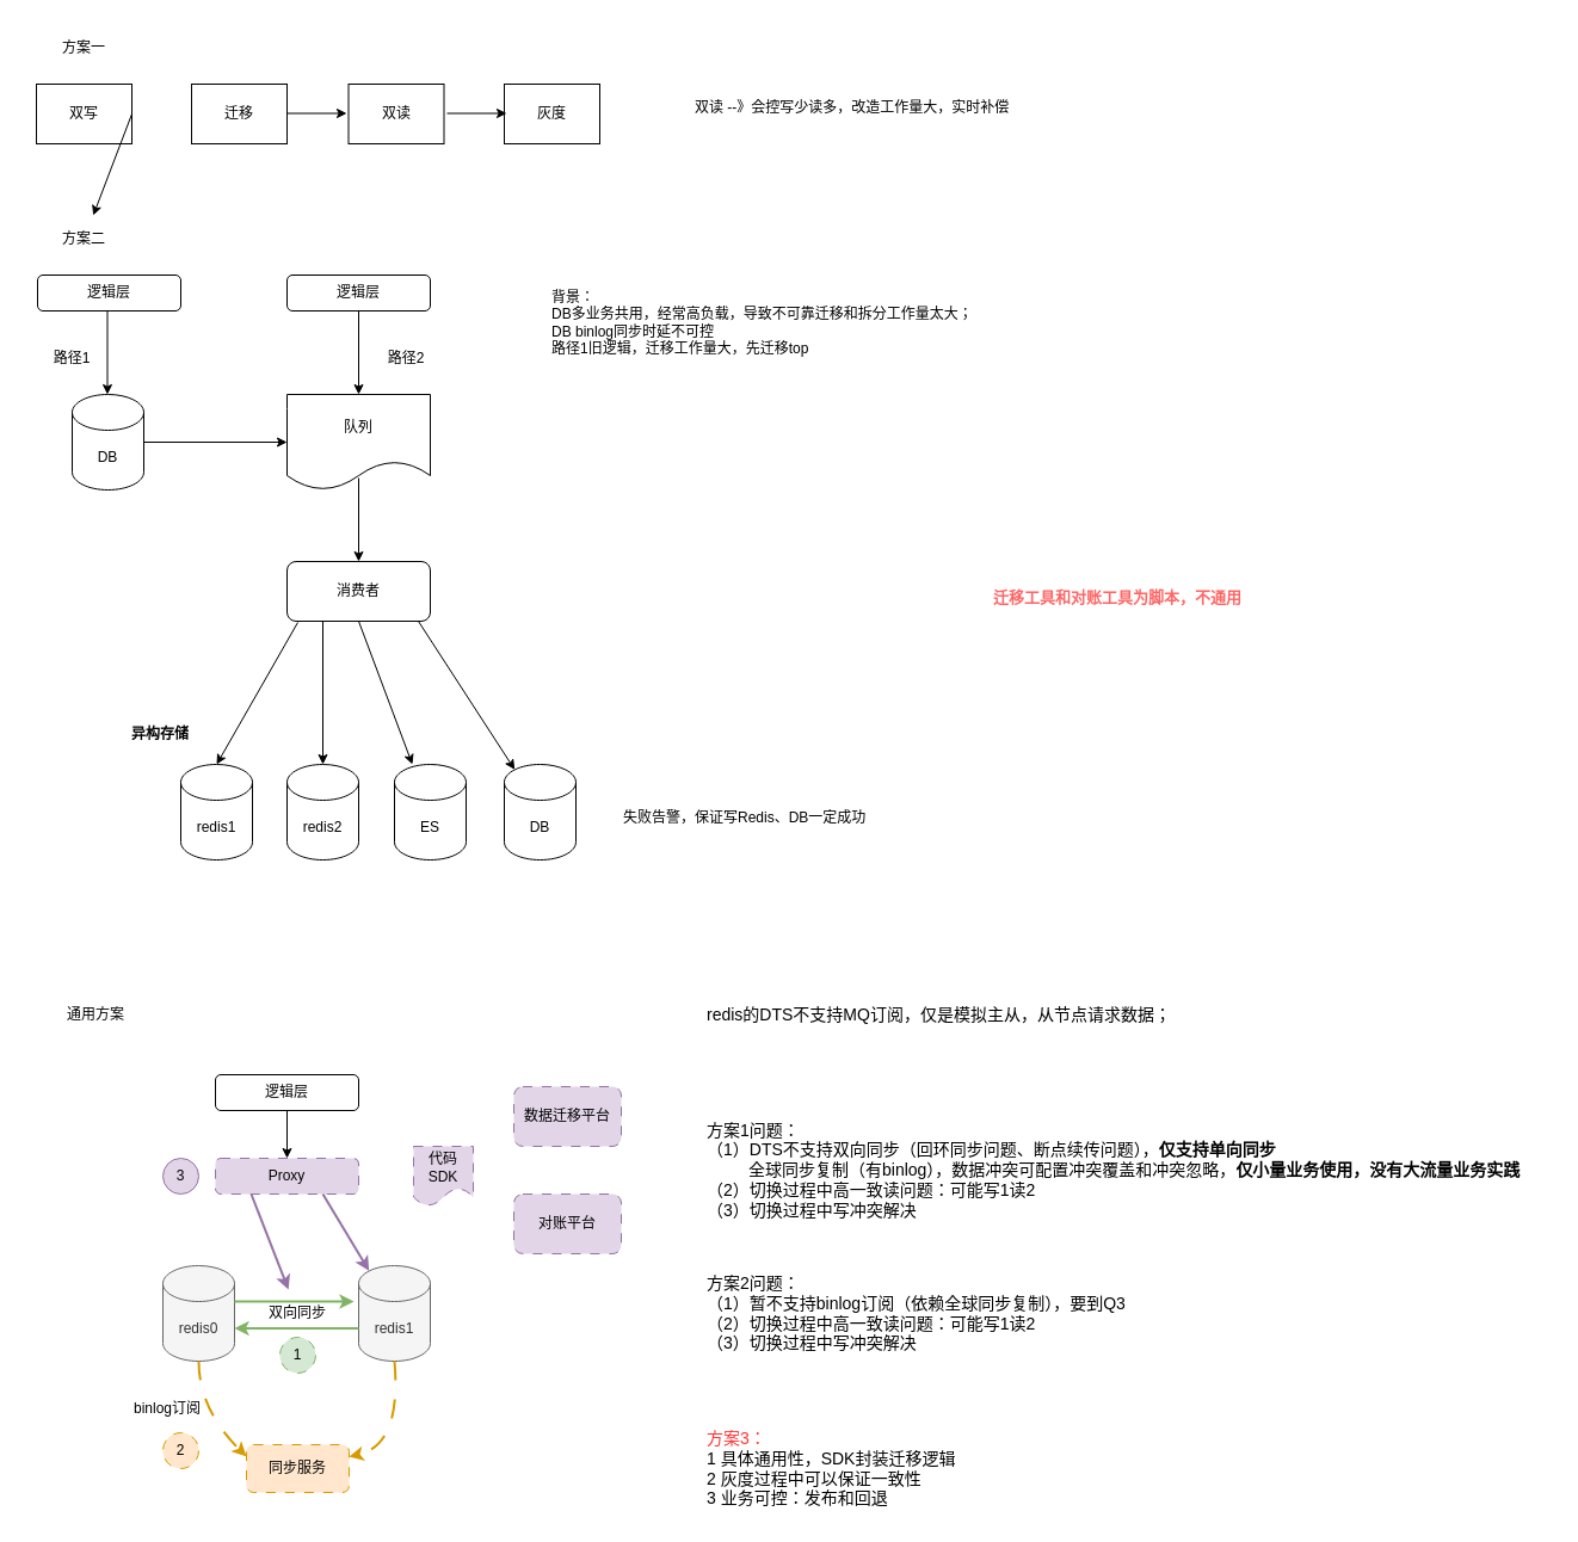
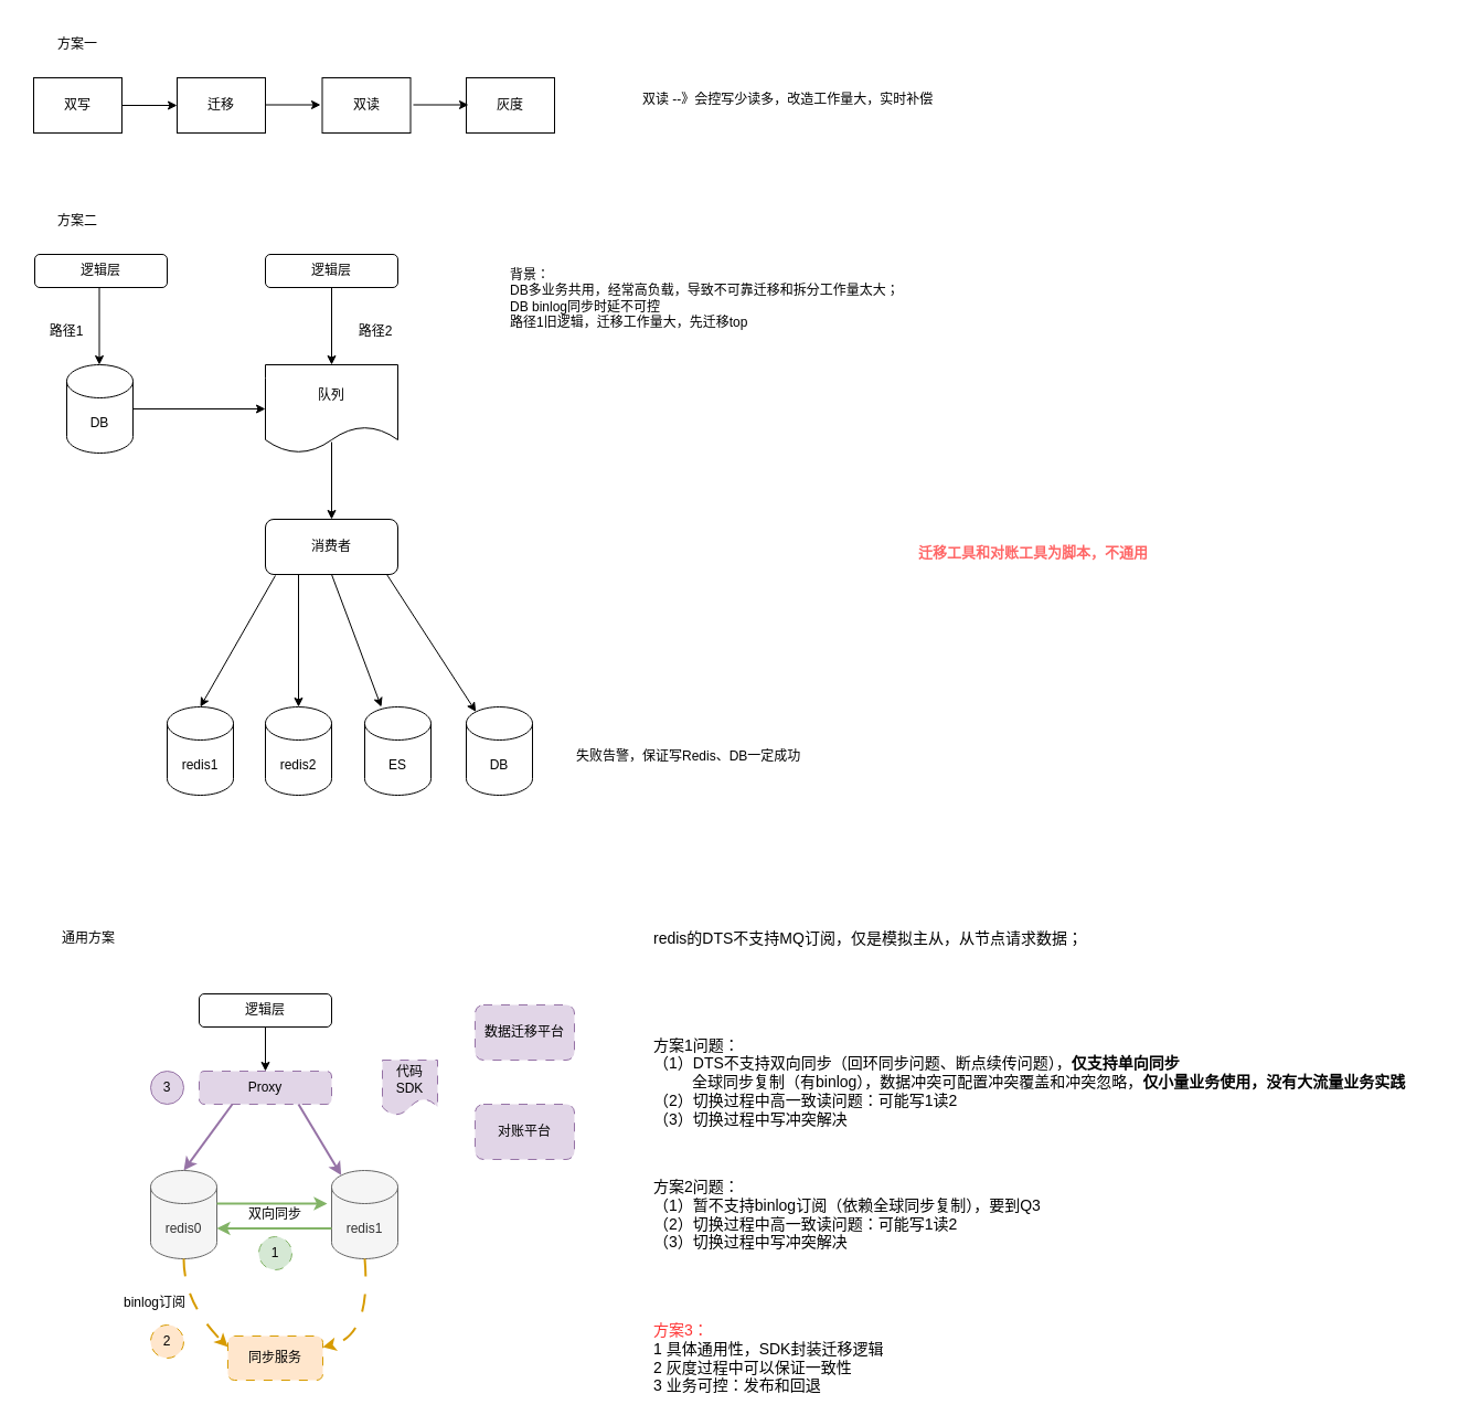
  <mxCell id="0" />
  <mxCell id="1" parent="0" />
  <mxCell id="2" value="双写" style="rounded=0;whiteSpace=wrap;html=1;fillColor=none;" vertex="1" parent="1"><mxGeometry x="30" y="70" width="80" height="50" as="geometry" /></mxCell>
  <mxCell id="3" value="迁移" style="rounded=0;whiteSpace=wrap;html=1;fillColor=none;" vertex="1" parent="1"><mxGeometry x="160" y="70" width="80" height="50" as="geometry" /></mxCell>
  <mxCell id="4" value="双读" style="rounded=0;whiteSpace=wrap;html=1;fillColor=none;" vertex="1" parent="1"><mxGeometry x="291.5" y="70" width="80" height="50" as="geometry" /></mxCell>
  <mxCell id="5" value="灰度" style="rounded=0;whiteSpace=wrap;html=1;fillColor=none;" vertex="1" parent="1"><mxGeometry x="422" y="70" width="80" height="50" as="geometry" /></mxCell>
  <mxCell id="6" value="逻辑层" style="rounded=1;whiteSpace=wrap;html=1;fillColor=none;" vertex="1" parent="1"><mxGeometry x="240" y="230" width="120" height="30" as="geometry" /></mxCell>
- <mxCell id="7" value="" style="endArrow=classic;html=1;rounded=0;exitX=1;exitY=0.5;exitDx=0;exitDy=0;" edge="1" parent="1" source="2" target="36"><mxGeometry width="50" height="50" relative="1" as="geometry"><mxPoint x="250" y="540" as="sourcePoint" /><mxPoint x="300" y="490" as="targetPoint" /></mxGeometry></mxCell>
+ <mxCell id="7" value="" style="endArrow=classic;html=1;rounded=0;exitX=1;exitY=0.5;exitDx=0;exitDy=0;entryX=0;entryY=0.5;entryDx=0;entryDy=0;" edge="1" parent="1" source="2" target="3"><mxGeometry width="50" height="50" relative="1" as="geometry"><mxPoint x="250" y="540" as="sourcePoint" /><mxPoint x="300" y="490" as="targetPoint" /></mxGeometry></mxCell>
  <mxCell id="8" value="" style="endArrow=classic;html=1;rounded=0;exitX=1;exitY=0.5;exitDx=0;exitDy=0;entryX=0;entryY=0.5;entryDx=0;entryDy=0;" edge="1" parent="1"><mxGeometry width="50" height="50" relative="1" as="geometry"><mxPoint x="240" y="94.5" as="sourcePoint" /><mxPoint x="290" y="94.5" as="targetPoint" /></mxGeometry></mxCell>
  <mxCell id="9" value="" style="endArrow=classic;html=1;rounded=0;exitX=1;exitY=0.5;exitDx=0;exitDy=0;entryX=0;entryY=0.5;entryDx=0;entryDy=0;" edge="1" parent="1"><mxGeometry width="50" height="50" relative="1" as="geometry"><mxPoint x="374" y="94.5" as="sourcePoint" /><mxPoint x="424" y="94.5" as="targetPoint" /></mxGeometry></mxCell>
  <mxCell id="10" value="" style="endArrow=classic;html=1;rounded=0;exitX=0.5;exitY=1;exitDx=0;exitDy=0;entryX=0.5;entryY=0;entryDx=0;entryDy=0;entryPerimeter=0;" edge="1" parent="1" source="6"><mxGeometry width="50" height="50" relative="1" as="geometry"><mxPoint x="250" y="540" as="sourcePoint" /><mxPoint x="300" y="330" as="targetPoint" /></mxGeometry></mxCell>
  <mxCell id="11" value="DB" style="shape=cylinder3;whiteSpace=wrap;html=1;boundedLbl=1;backgroundOutline=1;size=15;fillColor=none;" vertex="1" parent="1"><mxGeometry x="60" y="330" width="60" height="80" as="geometry" /></mxCell>
  <mxCell id="12" value="队列" style="shape=document;whiteSpace=wrap;html=1;boundedLbl=1;fillColor=none;" vertex="1" parent="1"><mxGeometry x="240" y="330" width="120" height="80" as="geometry" /></mxCell>
  <mxCell id="13" value="" style="endArrow=classic;html=1;rounded=0;exitX=1;exitY=0.5;exitDx=0;exitDy=0;exitPerimeter=0;" edge="1" parent="1" source="11" target="12"><mxGeometry width="50" height="50" relative="1" as="geometry"><mxPoint x="250" y="540" as="sourcePoint" /><mxPoint x="300" y="490" as="targetPoint" /></mxGeometry></mxCell>
  <mxCell id="14" value="逻辑层" style="rounded=1;whiteSpace=wrap;html=1;fillColor=none;" vertex="1" parent="1"><mxGeometry x="31" y="230" width="120" height="30" as="geometry" /></mxCell>
  <mxCell id="15" value="" style="endArrow=classic;html=1;rounded=0;exitX=0.5;exitY=1;exitDx=0;exitDy=0;entryX=0.5;entryY=0;entryDx=0;entryDy=0;entryPerimeter=0;" edge="1" parent="1"><mxGeometry width="50" height="50" relative="1" as="geometry"><mxPoint x="89.5" y="260" as="sourcePoint" /><mxPoint x="89.5" y="330" as="targetPoint" /></mxGeometry></mxCell>
  <mxCell id="16" value="redis1" style="shape=cylinder3;whiteSpace=wrap;html=1;boundedLbl=1;backgroundOutline=1;size=15;fillColor=none;" vertex="1" parent="1"><mxGeometry x="151" y="640" width="60" height="80" as="geometry" /></mxCell>
  <mxCell id="17" value="ES" style="shape=cylinder3;whiteSpace=wrap;html=1;boundedLbl=1;backgroundOutline=1;size=15;fillColor=none;" vertex="1" parent="1"><mxGeometry x="330" y="640" width="60" height="80" as="geometry" /></mxCell>
  <mxCell id="18" value="redis0" style="shape=cylinder3;whiteSpace=wrap;html=1;boundedLbl=1;backgroundOutline=1;size=15;fillColor=#f5f5f5;fontColor=#333333;strokeColor=#666666;" vertex="1" parent="1"><mxGeometry x="136" y="1060" width="60" height="80" as="geometry" /></mxCell>
  <mxCell id="19" value="redis1" style="shape=cylinder3;whiteSpace=wrap;html=1;boundedLbl=1;backgroundOutline=1;size=15;fillColor=#f5f5f5;fontColor=#333333;strokeColor=#666666;" vertex="1" parent="1"><mxGeometry x="300" y="1060" width="60" height="80" as="geometry" /></mxCell>
  <mxCell id="20" value="逻辑层" style="rounded=1;whiteSpace=wrap;html=1;fillColor=none;" vertex="1" parent="1"><mxGeometry x="180" y="900" width="120" height="30" as="geometry" /></mxCell>
  <mxCell id="21" value="Proxy" style="rounded=1;whiteSpace=wrap;html=1;fillColor=#e1d5e7;dashed=1;dashPattern=8 8;strokeColor=#9673a6;" vertex="1" parent="1"><mxGeometry x="180" y="970" width="120" height="30" as="geometry" /></mxCell>
  <mxCell id="22" value="" style="endArrow=classic;html=1;rounded=0;exitX=0.5;exitY=1;exitDx=0;exitDy=0;entryX=0.5;entryY=0;entryDx=0;entryDy=0;" edge="1" parent="1" source="20" target="21"><mxGeometry width="50" height="50" relative="1" as="geometry"><mxPoint x="236" y="750" as="sourcePoint" /><mxPoint x="286" y="700" as="targetPoint" /></mxGeometry></mxCell>
- <mxCell id="23" value="" style="endArrow=classic;html=1;rounded=0;exitX=0.25;exitY=1;exitDx=0;exitDy=0;strokeWidth=2;fillColor=#e1d5e7;strokeColor=#9673a6;" edge="1" parent="1" source="21" target="34"><mxGeometry width="50" height="50" relative="1" as="geometry"><mxPoint x="360" y="1020" as="sourcePoint" /><mxPoint x="410" y="970" as="targetPoint" /></mxGeometry></mxCell>
+ <mxCell id="23" value="" style="endArrow=classic;html=1;rounded=0;exitX=0.25;exitY=1;exitDx=0;exitDy=0;entryX=0.5;entryY=0;entryDx=0;entryDy=0;entryPerimeter=0;strokeWidth=2;fillColor=#e1d5e7;strokeColor=#9673a6;" edge="1" parent="1" source="21" target="18"><mxGeometry width="50" height="50" relative="1" as="geometry"><mxPoint x="360" y="1020" as="sourcePoint" /><mxPoint x="410" y="970" as="targetPoint" /></mxGeometry></mxCell>
  <mxCell id="24" value="" style="endArrow=classic;html=1;rounded=0;exitX=0.75;exitY=1;exitDx=0;exitDy=0;entryX=0.145;entryY=0;entryDx=0;entryDy=4.35;entryPerimeter=0;strokeWidth=2;fillColor=#e1d5e7;strokeColor=#9673a6;" edge="1" parent="1" source="21" target="19"><mxGeometry width="50" height="50" relative="1" as="geometry"><mxPoint x="220" y="1010" as="sourcePoint" /><mxPoint x="176" y="1070" as="targetPoint" /></mxGeometry></mxCell>
  <mxCell id="25" value="代码SDK" style="shape=document;whiteSpace=wrap;html=1;boundedLbl=1;dashed=1;dashPattern=8 8;fillColor=#e1d5e7;strokeColor=#9673a6;" vertex="1" parent="1"><mxGeometry x="346" y="960" width="50" height="50" as="geometry" /></mxCell>
  <mxCell id="26" value="" style="endArrow=classic;html=1;rounded=0;strokeWidth=2;fillColor=#d5e8d4;strokeColor=#82b366;" edge="1" parent="1"><mxGeometry width="50" height="50" relative="1" as="geometry"><mxPoint x="196" y="1090" as="sourcePoint" /><mxPoint x="296" y="1090" as="targetPoint" /></mxGeometry></mxCell>
  <mxCell id="27" value="" style="endArrow=classic;html=1;rounded=0;exitX=0;exitY=0;exitDx=0;exitDy=52.5;exitPerimeter=0;entryX=1;entryY=0;entryDx=0;entryDy=52.5;entryPerimeter=0;strokeWidth=2;fillColor=#d5e8d4;strokeColor=#82b366;" edge="1" parent="1" source="19" target="18"><mxGeometry width="50" height="50" relative="1" as="geometry"><mxPoint x="423" y="1150" as="sourcePoint" /><mxPoint x="196" y="1113" as="targetPoint" /></mxGeometry></mxCell>
  <mxCell id="28" value="同步服务" style="rounded=1;whiteSpace=wrap;html=1;dashed=1;dashPattern=8 8;fillColor=#ffe6cc;strokeColor=#d79b00;" vertex="1" parent="1"><mxGeometry x="206" y="1210" width="86" height="40" as="geometry" /></mxCell>
  <mxCell id="29" value="" style="curved=1;endArrow=classic;html=1;rounded=0;exitX=0.5;exitY=1;exitDx=0;exitDy=0;exitPerimeter=0;entryX=0;entryY=0.25;entryDx=0;entryDy=0;dashed=1;dashPattern=8 8;strokeWidth=2;fillColor=#ffe6cc;strokeColor=#d79b00;" edge="1" parent="1" source="18" target="28"><mxGeometry width="50" height="50" relative="1" as="geometry"><mxPoint x="236" y="1150" as="sourcePoint" /><mxPoint x="286" y="1100" as="targetPoint" /><Array as="points"><mxPoint x="166" y="1180" /></Array></mxGeometry></mxCell>
  <mxCell id="30" value="" style="curved=1;endArrow=classic;html=1;rounded=0;exitX=0.5;exitY=1;exitDx=0;exitDy=0;exitPerimeter=0;dashed=1;dashPattern=8 8;fillColor=#ffe6cc;strokeColor=#d79b00;strokeWidth=2;" edge="1" parent="1" source="19" target="28"><mxGeometry width="50" height="50" relative="1" as="geometry"><mxPoint x="176" y="1150" as="sourcePoint" /><mxPoint x="216" y="1230" as="targetPoint" /><Array as="points"><mxPoint x="336" y="1210" /></Array></mxGeometry></mxCell>
  <mxCell id="31" value="binlog订阅" style="rounded=0;whiteSpace=wrap;html=1;fillColor=none;strokeColor=none;" vertex="1" parent="1"><mxGeometry x="100" y="1160" width="80" height="40" as="geometry" /></mxCell>
  <mxCell id="32" value="数据迁移平台" style="rounded=1;whiteSpace=wrap;html=1;dashed=1;dashPattern=8 8;fillColor=#e1d5e7;strokeColor=#9673a6;" vertex="1" parent="1"><mxGeometry x="430" y="910" width="90" height="50" as="geometry" /></mxCell>
  <mxCell id="33" value="对账平台" style="rounded=1;whiteSpace=wrap;html=1;dashed=1;dashPattern=8 8;fillColor=#e1d5e7;strokeColor=#9673a6;" vertex="1" parent="1"><mxGeometry x="430" y="1000" width="90" height="50" as="geometry" /></mxCell>
  <mxCell id="34" value="双向同步" style="rounded=0;whiteSpace=wrap;html=1;fillColor=none;strokeColor=none;" vertex="1" parent="1"><mxGeometry x="209" y="1080" width="80" height="40" as="geometry" /></mxCell>
  <mxCell id="35" value="方案一" style="rounded=0;whiteSpace=wrap;html=1;fillColor=none;strokeColor=none;" vertex="1" parent="1"><mxGeometry x="30" y="20" width="80" height="40" as="geometry" /></mxCell>
  <mxCell id="36" value="方案二" style="rounded=0;whiteSpace=wrap;html=1;fillColor=none;strokeColor=none;" vertex="1" parent="1"><mxGeometry x="30" y="180" width="80" height="40" as="geometry" /></mxCell>
  <mxCell id="37" value="redis2" style="shape=cylinder3;whiteSpace=wrap;html=1;boundedLbl=1;backgroundOutline=1;size=15;fillColor=none;" vertex="1" parent="1"><mxGeometry x="240" y="640" width="60" height="80" as="geometry" /></mxCell>
  <mxCell id="38" value="DB" style="shape=cylinder3;whiteSpace=wrap;html=1;boundedLbl=1;backgroundOutline=1;size=15;fillColor=none;" vertex="1" parent="1"><mxGeometry x="422" y="640" width="60" height="80" as="geometry" /></mxCell>
  <mxCell id="39" value="路径1" style="rounded=0;whiteSpace=wrap;html=1;fillColor=none;strokeColor=none;" vertex="1" parent="1"><mxGeometry x="20" y="280" width="80" height="40" as="geometry" /></mxCell>
  <mxCell id="40" value="路径2" style="rounded=0;whiteSpace=wrap;html=1;fillColor=none;strokeColor=none;" vertex="1" parent="1"><mxGeometry x="300" y="280" width="80" height="40" as="geometry" /></mxCell>
  <mxCell id="41" value="背景：&lt;br&gt;DB多业务共用，经常高负载，导致不可靠迁移和拆分工作量太大；&lt;br&gt;DB binlog同步时延不可控&lt;br&gt;路径1旧逻辑，迁移工作量大，先迁移top&lt;br&gt;" style="rounded=0;whiteSpace=wrap;html=1;fillColor=none;strokeColor=none;align=left;" vertex="1" parent="1"><mxGeometry x="460" y="230" width="390" height="80" as="geometry" /></mxCell>
  <mxCell id="42" value="失败告警，保证写Redis、DB一定成功" style="rounded=0;whiteSpace=wrap;html=1;fillColor=none;strokeColor=none;align=left;" vertex="1" parent="1"><mxGeometry x="520" y="660" width="230" height="50" as="geometry" /></mxCell>
  <mxCell id="43" value="通用方案" style="rounded=0;whiteSpace=wrap;html=1;fillColor=none;strokeColor=none;" vertex="1" parent="1"><mxGeometry x="40" y="830" width="80" height="40" as="geometry" /></mxCell>
  <mxCell id="44" value="1" style="ellipse;whiteSpace=wrap;html=1;aspect=fixed;dashed=1;dashPattern=8 8;fillColor=#d5e8d4;strokeColor=#82b366;" vertex="1" parent="1"><mxGeometry x="234" y="1120" width="30" height="30" as="geometry" /></mxCell>
  <mxCell id="45" value="2" style="ellipse;whiteSpace=wrap;html=1;aspect=fixed;dashed=1;dashPattern=8 8;fillColor=#ffe6cc;strokeColor=#d79b00;" vertex="1" parent="1"><mxGeometry x="136" y="1200" width="30" height="30" as="geometry" /></mxCell>
  <mxCell id="46" value="3" style="ellipse;whiteSpace=wrap;html=1;aspect=fixed;dashed=0;dashPattern=8 8;fillColor=#e1d5e7;strokeColor=#9673a6;" vertex="1" parent="1"><mxGeometry x="136" y="970" width="30" height="30" as="geometry" /></mxCell>
  <mxCell id="47" value="消费者" style="rounded=1;whiteSpace=wrap;html=1;fillColor=none;" vertex="1" parent="1"><mxGeometry x="240" y="470" width="120" height="50" as="geometry" /></mxCell>
  <mxCell id="48" value="" style="endArrow=classic;html=1;rounded=0;strokeWidth=1;" edge="1" parent="1" target="47"><mxGeometry width="50" height="50" relative="1" as="geometry"><mxPoint x="300" y="400" as="sourcePoint" /><mxPoint x="510" y="570" as="targetPoint" /></mxGeometry></mxCell>
  <mxCell id="49" value="" style="endArrow=classic;html=1;rounded=0;strokeWidth=1;entryX=0.5;entryY=0;entryDx=0;entryDy=0;entryPerimeter=0;exitX=0.075;exitY=1.02;exitDx=0;exitDy=0;exitPerimeter=0;" edge="1" parent="1" source="47" target="16"><mxGeometry width="50" height="50" relative="1" as="geometry"><mxPoint x="240" y="520" as="sourcePoint" /><mxPoint x="510" y="570" as="targetPoint" /></mxGeometry></mxCell>
  <mxCell id="50" value="" style="endArrow=classic;html=1;rounded=0;strokeWidth=1;exitX=0.25;exitY=1;exitDx=0;exitDy=0;" edge="1" parent="1" source="47" target="37"><mxGeometry width="50" height="50" relative="1" as="geometry"><mxPoint x="266" y="533" as="sourcePoint" /><mxPoint x="191" y="650" as="targetPoint" /></mxGeometry></mxCell>
  <mxCell id="51" value="" style="endArrow=classic;html=1;rounded=0;strokeWidth=1;exitX=0.5;exitY=1;exitDx=0;exitDy=0;" edge="1" parent="1" source="47" target="17"><mxGeometry width="50" height="50" relative="1" as="geometry"><mxPoint x="276" y="543" as="sourcePoint" /><mxPoint x="201" y="660" as="targetPoint" /></mxGeometry></mxCell>
  <mxCell id="52" value="" style="endArrow=classic;html=1;rounded=0;strokeWidth=1;entryX=0.145;entryY=0;entryDx=0;entryDy=4.35;entryPerimeter=0;" edge="1" parent="1" target="38"><mxGeometry width="50" height="50" relative="1" as="geometry"><mxPoint x="350" y="520" as="sourcePoint" /><mxPoint x="211" y="670" as="targetPoint" /></mxGeometry></mxCell>
  <mxCell id="53" value="&lt;font style=&quot;font-size: 14px;&quot;&gt;方案1问题：&lt;br&gt;（1）DTS不支持双向同步（回环同步问题、断点续传问题），&lt;b&gt;仅支持单向同步&lt;/b&gt;&lt;br&gt;&amp;nbsp; &amp;nbsp; &amp;nbsp; &amp;nbsp; &amp;nbsp;全球同步复制（有binlog），数据冲突可配置冲突覆盖和冲突忽略，&lt;b&gt;仅小量业务使用，没有大流量业务实践&lt;/b&gt;&lt;br&gt;（2）切换过程中高一致读问题：可能写1读2&lt;br&gt;（3）切换过程中写冲突解决&lt;/font&gt;" style="rounded=0;whiteSpace=wrap;html=1;fillColor=none;strokeColor=none;align=left;" vertex="1" parent="1"><mxGeometry x="590" y="930" width="710" height="100" as="geometry" /></mxCell>
  <mxCell id="54" value="&lt;font style=&quot;font-size: 14px;&quot;&gt;方案2问题：&lt;br&gt;（1）暂不支持binlog订阅（依赖全球同步复制），要到Q3&lt;br&gt;（2）切换过程中高一致读问题：可能写1读2&lt;br&gt;（3）切换过程中写冲突解决&lt;/font&gt;" style="rounded=0;whiteSpace=wrap;html=1;fillColor=none;strokeColor=none;align=left;" vertex="1" parent="1"><mxGeometry x="590" y="1060" width="370" height="80" as="geometry" /></mxCell>
  <mxCell id="55" value="双读 --》会控写少读多，改造工作量大，实时补偿" style="rounded=0;whiteSpace=wrap;html=1;fillColor=none;strokeColor=none;align=left;" vertex="1" parent="1"><mxGeometry x="580" y="50" width="310" height="80" as="geometry" /></mxCell>
  <mxCell id="56" value="&lt;font color=&quot;#ff6666&quot; style=&quot;font-size: 13px;&quot;&gt;&lt;b style=&quot;&quot;&gt;迁移工具和对账工具为脚本，不通用&lt;/b&gt;&lt;/font&gt;" style="rounded=0;whiteSpace=wrap;html=1;fillColor=none;strokeColor=none;align=left;" vertex="1" parent="1"><mxGeometry x="830" y="460" width="229" height="80" as="geometry" /></mxCell>
- <mxCell id="57" value="&lt;b&gt;异构存储&lt;/b&gt;" style="rounded=0;whiteSpace=wrap;html=1;fillColor=none;strokeColor=none;align=left;" vertex="1" parent="1"><mxGeometry x="108" y="590" width="64" height="50" as="geometry" /></mxCell>
  <mxCell id="58" value="&lt;font style=&quot;font-size: 14px;&quot;&gt;&lt;font color=&quot;#ff3333&quot;&gt;方案3：&lt;br&gt;&lt;/font&gt;1 具体通用性，SDK封装迁移逻辑&lt;br&gt;2 灰度过程中可以保证一致性&lt;br&gt;3 业务可控：发布和回退&lt;br&gt;&lt;/font&gt;" style="rounded=0;whiteSpace=wrap;html=1;fillColor=none;strokeColor=none;align=left;" vertex="1" parent="1"><mxGeometry x="590" y="1190" width="370" height="80" as="geometry" /></mxCell>
  <mxCell id="59" value="&lt;span style=&quot;font-size: 14px;&quot;&gt;redis的DTS不支持MQ订阅，仅是模拟主从，从节点请求数据；&lt;/span&gt;" style="rounded=0;whiteSpace=wrap;html=1;fillColor=none;strokeColor=none;align=left;" vertex="1" parent="1"><mxGeometry x="589.5" y="800" width="710" height="100" as="geometry" /></mxCell>
